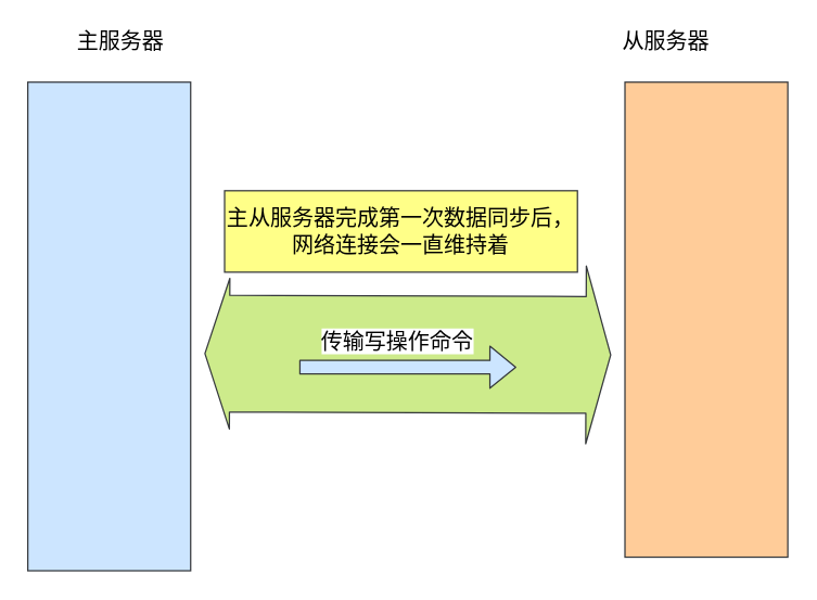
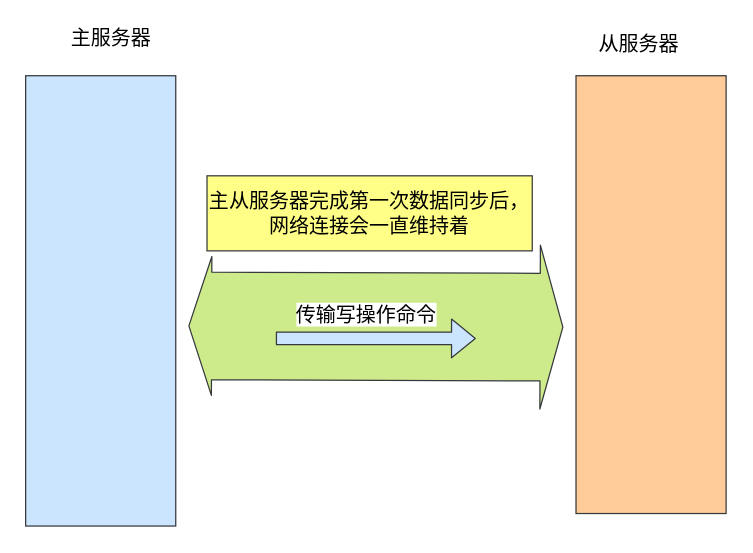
  <mxCell id="0" />
  <mxCell id="1" parent="0" />
  <mxCell id="2" value="" style="shape=flexArrow;endArrow=classic;startArrow=classic;html=1;fontSize=16;fillColor=#cdeb8b;strokeColor=#36393d;width=86;endSize=5.73;endWidth=44;startSize=5.73;startWidth=24;" edge="1" parent="1"><mxGeometry width="100" height="100" relative="1" as="geometry"><mxPoint x="150" y="260" as="sourcePoint" /><mxPoint x="450" y="261" as="targetPoint" /></mxGeometry></mxCell>
  <mxCell id="3" value="" style="rounded=0;whiteSpace=wrap;html=1;fillColor=#cce5ff;strokeColor=#36393d;" vertex="1" parent="1"><mxGeometry x="20" y="60" width="120" height="360" as="geometry" /></mxCell>
  <mxCell id="4" value="" style="rounded=0;whiteSpace=wrap;html=1;fillColor=#ffcc99;strokeColor=#36393d;" vertex="1" parent="1"><mxGeometry x="460" y="60" width="120" height="350" as="geometry" /></mxCell>
  <mxCell id="5" value="主服务器" style="text;html=1;align=center;verticalAlign=middle;resizable=0;points=[];autosize=1;strokeColor=none;fontSize=16;" vertex="1" parent="1"><mxGeometry x="47.5" y="20" width="80" height="20" as="geometry" /></mxCell>
- <mxCell id="6" value="从服务器&lt;br&gt;" style="text;html=1;align=center;verticalAlign=middle;resizable=0;points=[];autosize=1;strokeColor=none;fontSize=16;" vertex="1" parent="1"><mxGeometry x="450" y="20" width="80" height="20" as="geometry" /></mxCell>
+ <mxCell id="6" value="从服务器&lt;br&gt;" style="text;html=1;align=center;verticalAlign=middle;resizable=0;points=[];autosize=1;strokeColor=none;fontSize=16;" vertex="1" parent="1"><mxGeometry x="470" y="25" width="80" height="20" as="geometry" /></mxCell>
  <mxCell id="7" value="主从服务器完成第一次数据同步后，&lt;br style=&quot;font-size: 16px;&quot;&gt;网络连接会一直维持着" style="rounded=0;whiteSpace=wrap;html=1;fillColor=#ffff88;strokeColor=#36393d;fontSize=16;" vertex="1" parent="1"><mxGeometry x="165" y="140" width="260" height="60" as="geometry" /></mxCell>
  <mxCell id="8" value="" style="shape=flexArrow;endArrow=classic;html=1;fontSize=16;fillColor=#cce5ff;strokeColor=#36393d;" edge="1" parent="1"><mxGeometry width="50" height="50" relative="1" as="geometry"><mxPoint x="220" y="270" as="sourcePoint" /><mxPoint x="380" y="270" as="targetPoint" /></mxGeometry></mxCell>
  <mxCell id="9" value="传输写操作命令" style="edgeLabel;html=1;align=center;verticalAlign=middle;resizable=0;points=[];fontSize=16;" vertex="1" connectable="0" parent="8"><mxGeometry x="0.2" y="2" relative="1" as="geometry"><mxPoint x="-25" y="-18" as="offset" /></mxGeometry></mxCell>
